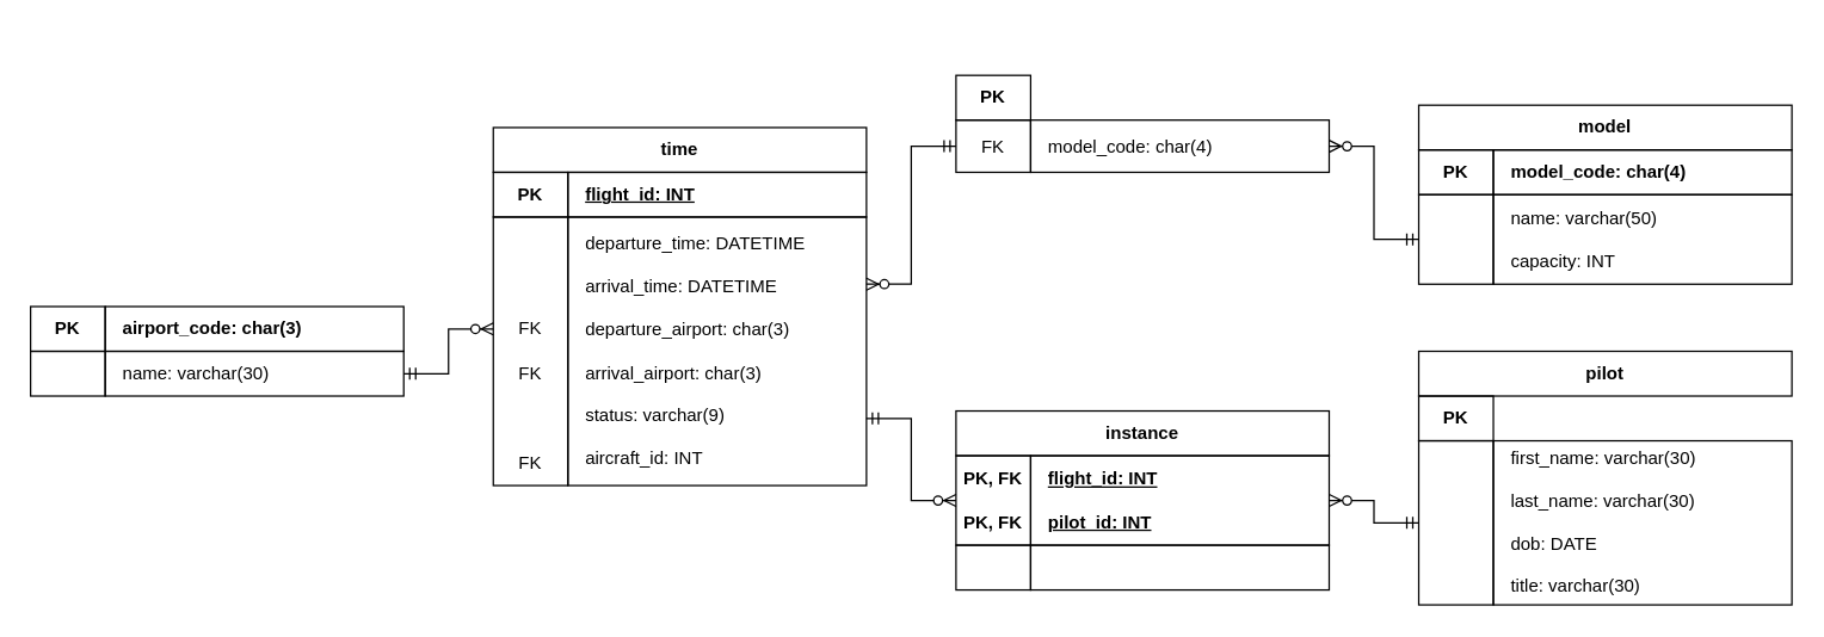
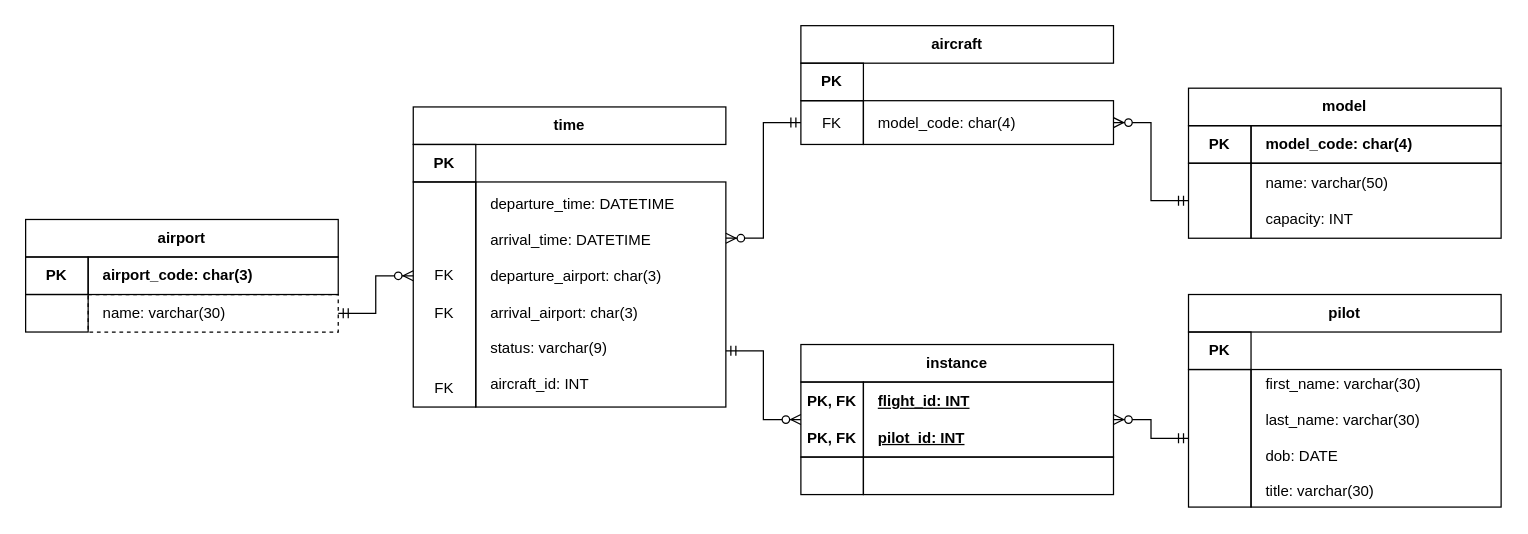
  <mxCell id="0" />
  <mxCell id="1" parent="0" />
  <mxCell id="2" value="&lt;b&gt;PK&lt;/b&gt;" style="rounded=0;whiteSpace=wrap;html=1;fillColor=none;" parent="1" vertex="1"><mxGeometry x="640" y="50" width="50" height="30" as="geometry" /></mxCell>
  <mxCell id="3" value="" style="rounded=0;whiteSpace=wrap;html=1;fillColor=none;" parent="1" vertex="1"><mxGeometry x="640" y="80" width="50" height="35" as="geometry" /></mxCell>
  <mxCell id="4" value="&amp;nbsp; &amp;nbsp;model_code: char(4)" style="rounded=0;whiteSpace=wrap;html=1;fillColor=none;align=left;" parent="1" vertex="1"><mxGeometry x="690" y="80" width="200" height="35" as="geometry" /></mxCell>
- <mxCell id="6" value="&lt;b style=&quot;&quot;&gt;&lt;i&gt;&amp;nbsp; &amp;nbsp;&lt;/i&gt;&lt;u&gt;flight_id: INT&lt;/u&gt;&lt;/b&gt;" style="rounded=0;whiteSpace=wrap;html=1;fillColor=none;align=left;" parent="1" vertex="1"><mxGeometry x="380" y="115" width="200" height="30" as="geometry" /></mxCell>
+ <mxCell id="5" value="&lt;b&gt;aircraft&lt;/b&gt;" style="rounded=0;whiteSpace=wrap;html=1;fillColor=none;" parent="1" vertex="1"><mxGeometry x="640" y="20" width="250" height="30" as="geometry" /></mxCell>
  <mxCell id="7" value="&lt;b&gt;PK&lt;/b&gt;" style="rounded=0;whiteSpace=wrap;html=1;fillColor=none;" parent="1" vertex="1"><mxGeometry x="330" y="115" width="50" height="30" as="geometry" /></mxCell>
  <mxCell id="8" value="" style="rounded=0;whiteSpace=wrap;html=1;fillColor=none;" parent="1" vertex="1"><mxGeometry x="330" y="145" width="50" height="180" as="geometry" /></mxCell>
  <mxCell id="9" value="&amp;nbsp; &amp;nbsp;departure_time: DATETIME&lt;br&gt;&lt;br&gt;&amp;nbsp; &amp;nbsp;arrival_time: DATETIME&lt;br&gt;&lt;br&gt;&amp;nbsp; &amp;nbsp;departure_airport: char(3)&lt;br&gt;&lt;br&gt;&amp;nbsp; &amp;nbsp;arrival_airport: char(3)&lt;br&gt;&lt;br&gt;&amp;nbsp; &amp;nbsp;status: varchar(9)&lt;br&gt;&lt;br&gt;&amp;nbsp; &amp;nbsp;aircraft_id: INT" style="rounded=0;whiteSpace=wrap;html=1;fillColor=none;align=left;" parent="1" vertex="1"><mxGeometry x="380" y="145" width="200" height="180" as="geometry" /></mxCell>
  <mxCell id="10" value="&lt;b&gt;time&lt;/b&gt;" style="rounded=0;whiteSpace=wrap;html=1;fillColor=none;" parent="1" vertex="1"><mxGeometry x="330" y="85" width="250" height="30" as="geometry" /></mxCell>
  <mxCell id="11" value="&lt;b&gt;PK&lt;/b&gt;" style="rounded=0;whiteSpace=wrap;html=1;fillColor=none;" parent="1" vertex="1"><mxGeometry x="950" y="265" width="50" height="30" as="geometry" /></mxCell>
  <mxCell id="12" value="" style="rounded=0;whiteSpace=wrap;html=1;fillColor=none;" parent="1" vertex="1"><mxGeometry x="950" y="295" width="50" height="110" as="geometry" /></mxCell>
  <mxCell id="13" value="&amp;nbsp; &amp;nbsp;first_name: varchar(30)&lt;br&gt;&lt;br&gt;&amp;nbsp; &amp;nbsp;last_name: varchar(30)&lt;br&gt;&lt;br&gt;&amp;nbsp; &amp;nbsp;dob: DATE&lt;br&gt;&lt;br&gt;&amp;nbsp; &amp;nbsp;title: varchar(30)" style="rounded=0;whiteSpace=wrap;html=1;fillColor=none;align=left;" parent="1" vertex="1"><mxGeometry x="1000" y="295" width="200" height="110" as="geometry" /></mxCell>
  <mxCell id="14" value="&lt;b&gt;pilot&lt;/b&gt;" style="rounded=0;whiteSpace=wrap;html=1;fillColor=none;" parent="1" vertex="1"><mxGeometry x="950" y="235" width="250" height="30" as="geometry" /></mxCell>
  <mxCell id="15" value="&amp;nbsp; &amp;nbsp;&lt;b&gt;&lt;u&gt;flight_id: INT&lt;/u&gt;&lt;br&gt;&lt;br&gt;&amp;nbsp; &amp;nbsp;&lt;u&gt;pilot_id: INT&lt;/u&gt;&lt;br&gt;&lt;/b&gt;" style="rounded=0;whiteSpace=wrap;html=1;fillColor=none;align=left;" parent="1" vertex="1"><mxGeometry x="690" y="305" width="200" height="60" as="geometry" /></mxCell>
  <mxCell id="16" value="&lt;b&gt;PK, FK&lt;br&gt;&lt;br&gt;PK, FK&lt;br&gt;&lt;/b&gt;" style="rounded=0;whiteSpace=wrap;html=1;fillColor=none;" parent="1" vertex="1"><mxGeometry x="640" y="305" width="50" height="60" as="geometry" /></mxCell>
  <mxCell id="17" value="" style="rounded=0;whiteSpace=wrap;html=1;fillColor=none;" parent="1" vertex="1"><mxGeometry x="640" y="365" width="50" height="30" as="geometry" /></mxCell>
  <mxCell id="18" value="" style="rounded=0;whiteSpace=wrap;html=1;fillColor=none;align=left;" parent="1" vertex="1"><mxGeometry x="690" y="365" width="200" height="30" as="geometry" /></mxCell>
  <mxCell id="19" value="&lt;b&gt;instance&lt;/b&gt;" style="rounded=0;whiteSpace=wrap;html=1;fillColor=none;" parent="1" vertex="1"><mxGeometry x="640" y="275" width="250" height="30" as="geometry" /></mxCell>
  <mxCell id="20" value="&lt;b&gt;&lt;i&gt;&amp;nbsp; &amp;nbsp;&lt;/i&gt;model_code: char(4)&lt;/b&gt;" style="rounded=0;whiteSpace=wrap;html=1;fillColor=none;align=left;" parent="1" vertex="1"><mxGeometry x="1000" y="100" width="200" height="30" as="geometry" /></mxCell>
  <mxCell id="21" value="&lt;b&gt;PK&lt;/b&gt;" style="rounded=0;whiteSpace=wrap;html=1;fillColor=none;" parent="1" vertex="1"><mxGeometry x="950" y="100" width="50" height="30" as="geometry" /></mxCell>
  <mxCell id="22" value="" style="rounded=0;whiteSpace=wrap;html=1;fillColor=none;" parent="1" vertex="1"><mxGeometry x="950" y="130" width="50" height="60" as="geometry" /></mxCell>
  <mxCell id="23" value="&amp;nbsp; &amp;nbsp;name: varchar(50)&lt;br&gt;&lt;br&gt;&amp;nbsp; &amp;nbsp;capacity: INT" style="rounded=0;whiteSpace=wrap;html=1;fillColor=none;align=left;" parent="1" vertex="1"><mxGeometry x="1000" y="130" width="200" height="60" as="geometry" /></mxCell>
  <mxCell id="24" value="&lt;b&gt;model&lt;/b&gt;" style="rounded=0;whiteSpace=wrap;html=1;fillColor=none;" parent="1" vertex="1"><mxGeometry x="950" y="70" width="250" height="30" as="geometry" /></mxCell>
  <mxCell id="25" value="FK" style="rounded=0;whiteSpace=wrap;html=1;fillColor=none;strokeColor=none;" parent="1" vertex="1"><mxGeometry x="640" y="82.5" width="50" height="30" as="geometry" /></mxCell>
  <mxCell id="26" value="FK" style="rounded=0;whiteSpace=wrap;html=1;fillColor=none;strokeColor=none;" parent="1" vertex="1"><mxGeometry x="330" y="295" width="50" height="30" as="geometry" /></mxCell>
  <mxCell id="27" value="" style="edgeStyle=entityRelationEdgeStyle;fontSize=12;html=1;endArrow=ERzeroToMany;startArrow=ERmandOne;rounded=0;entryX=1;entryY=0.5;entryDx=0;entryDy=0;exitX=0;exitY=0.5;exitDx=0;exitDy=0;" parent="1" source="22" target="4" edge="1"><mxGeometry width="100" height="100" relative="1" as="geometry"><mxPoint x="900" y="205" as="sourcePoint" /><mxPoint x="1000" y="105" as="targetPoint" /></mxGeometry></mxCell>
  <mxCell id="28" value="" style="edgeStyle=entityRelationEdgeStyle;fontSize=12;html=1;endArrow=ERzeroToMany;startArrow=ERmandOne;rounded=0;exitX=0;exitY=0.5;exitDx=0;exitDy=0;entryX=1;entryY=0.25;entryDx=0;entryDy=0;" parent="1" source="3" target="9" edge="1"><mxGeometry width="100" height="100" relative="1" as="geometry"><mxPoint x="520" y="275" as="sourcePoint" /><mxPoint x="660" y="215" as="targetPoint" /></mxGeometry></mxCell>
  <mxCell id="29" value="" style="edgeStyle=entityRelationEdgeStyle;fontSize=12;html=1;endArrow=ERzeroToMany;startArrow=ERmandOne;rounded=0;entryX=0;entryY=0.5;entryDx=0;entryDy=0;exitX=1;exitY=0.75;exitDx=0;exitDy=0;" parent="1" source="9" target="16" edge="1"><mxGeometry width="100" height="100" relative="1" as="geometry"><mxPoint x="640" y="295" as="sourcePoint" /><mxPoint x="810" y="145" as="targetPoint" /><Array as="points"><mxPoint x="620" y="265" /><mxPoint x="480" y="265" /></Array></mxGeometry></mxCell>
  <mxCell id="30" value="" style="edgeStyle=entityRelationEdgeStyle;fontSize=12;html=1;endArrow=ERzeroToMany;startArrow=ERmandOne;rounded=0;entryX=1;entryY=0.5;entryDx=0;entryDy=0;exitX=0;exitY=0.5;exitDx=0;exitDy=0;" parent="1" source="12" target="15" edge="1"><mxGeometry width="100" height="100" relative="1" as="geometry"><mxPoint x="720" y="395" as="sourcePoint" /><mxPoint x="820" y="295" as="targetPoint" /></mxGeometry></mxCell>
  <mxCell id="31" value="&lt;b&gt;&amp;nbsp; &amp;nbsp;airport_code: char(3)&lt;br&gt;&lt;/b&gt;" style="rounded=0;whiteSpace=wrap;html=1;fillColor=none;align=left;" vertex="1" parent="1"><mxGeometry x="70" y="205" width="200" height="30" as="geometry" /></mxCell>
  <mxCell id="32" value="&lt;b&gt;PK&lt;br&gt;&lt;/b&gt;" style="rounded=0;whiteSpace=wrap;html=1;fillColor=none;" vertex="1" parent="1"><mxGeometry x="20" y="205" width="50" height="30" as="geometry" /></mxCell>
  <mxCell id="33" value="" style="rounded=0;whiteSpace=wrap;html=1;fillColor=none;" vertex="1" parent="1"><mxGeometry x="20" y="235" width="50" height="30" as="geometry" /></mxCell>
- <mxCell id="34" value="&amp;nbsp; &amp;nbsp;name: varchar(30)" style="rounded=0;whiteSpace=wrap;html=1;fillColor=none;align=left;" vertex="1" parent="1"><mxGeometry x="70" y="235" width="200" height="30" as="geometry" /></mxCell>
+ <mxCell id="34" value="&amp;nbsp; &amp;nbsp;name: varchar(30)" style="rounded=0;whiteSpace=wrap;html=1;fillColor=none;align=left;dashed=1;" vertex="1" parent="1"><mxGeometry x="70" y="235" width="200" height="30" as="geometry" /></mxCell>
+ <mxCell id="35" value="&lt;b&gt;airport&lt;/b&gt;" style="rounded=0;whiteSpace=wrap;html=1;fillColor=none;" vertex="1" parent="1"><mxGeometry x="20" y="175" width="250" height="30" as="geometry" /></mxCell>
  <mxCell id="36" value="FK" style="rounded=0;whiteSpace=wrap;html=1;fillColor=none;strokeColor=none;" vertex="1" parent="1"><mxGeometry x="330" y="235" width="50" height="30" as="geometry" /></mxCell>
  <mxCell id="37" value="FK" style="rounded=0;whiteSpace=wrap;html=1;fillColor=none;strokeColor=none;" vertex="1" parent="1"><mxGeometry x="330" y="205" width="50" height="30" as="geometry" /></mxCell>
  <mxCell id="38" value="" style="edgeStyle=entityRelationEdgeStyle;fontSize=12;html=1;endArrow=ERzeroToMany;startArrow=ERmandOne;rounded=0;exitX=1;exitY=0.5;exitDx=0;exitDy=0;entryX=0;entryY=0.5;entryDx=0;entryDy=0;" edge="1" parent="1" source="34" target="37"><mxGeometry width="100" height="100" relative="1" as="geometry"><mxPoint x="230" y="112.5" as="sourcePoint" /><mxPoint x="330" y="12.5" as="targetPoint" /></mxGeometry></mxCell>
